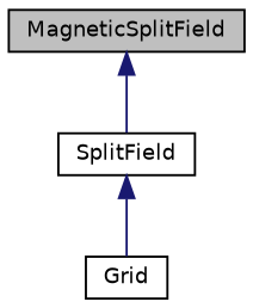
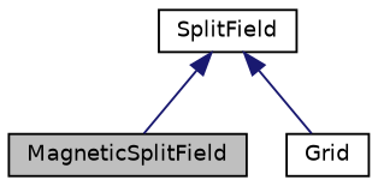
  digraph {
    node [color=black fillcolor=white fontname=Helvetica fontsize=10 shape=record style=filled]
    edge [color=midnightblue dir=back fontname=Helvetica fontsize=10 labelfontname=Helvetica labelfontsize=10 style=solid]
    n1 [fillcolor=grey75 fontcolor=black height=0.2 label=MagneticSplitField width=0.4]
    n2 [height=0.2 label=SplitField width=0.4]
    n3 [height=0.2 label=Grid width=0.4]
-   n1 -> n2
+   n2 -> n1
    n2 -> n3
  }
